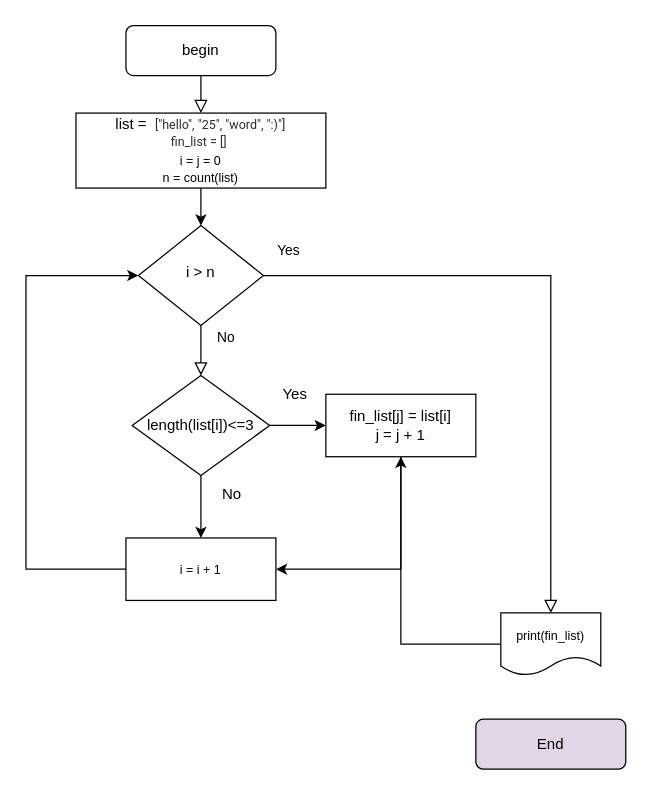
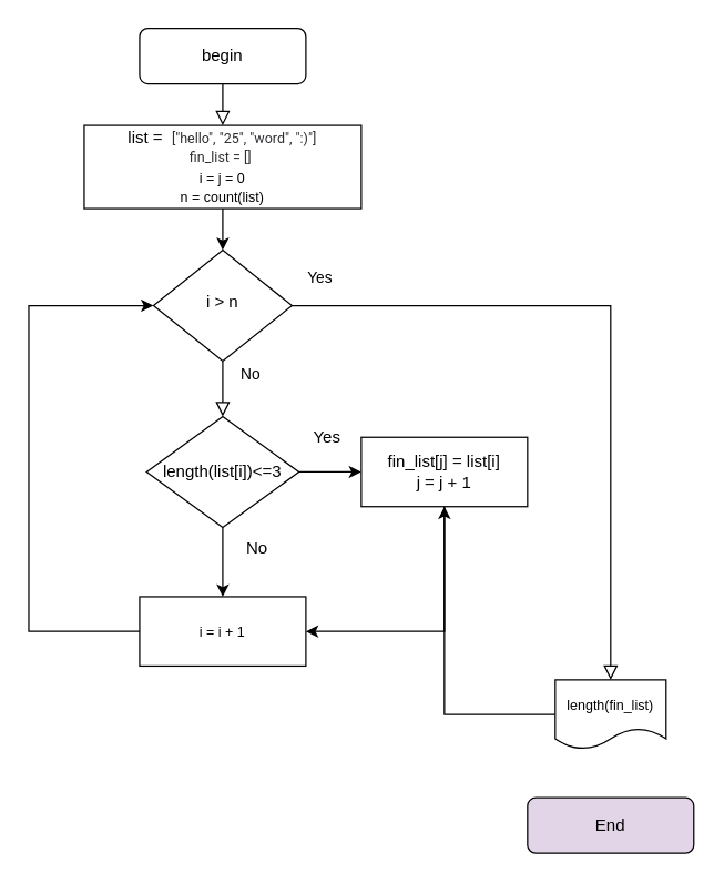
  <mxCell id="0" />
  <mxCell id="1" parent="0" />
  <mxCell id="2" value="" style="rounded=0;html=1;jettySize=auto;orthogonalLoop=1;fontSize=11;endArrow=block;endFill=0;endSize=8;strokeWidth=1;shadow=0;labelBackgroundColor=none;edgeStyle=orthogonalEdgeStyle;" parent="1" source="3" edge="1"><mxGeometry relative="1" as="geometry"><mxPoint x="160" y="90" as="targetPoint" /></mxGeometry></mxCell>
  <mxCell id="3" value="begin" style="rounded=1;whiteSpace=wrap;html=1;fontSize=12;glass=0;strokeWidth=1;shadow=0;" parent="1" vertex="1"><mxGeometry x="100" y="20" width="120" height="40" as="geometry" /></mxCell>
  <mxCell id="4" value="Yes" style="rounded=0;html=1;jettySize=auto;orthogonalLoop=1;fontSize=11;endArrow=block;endFill=0;endSize=8;strokeWidth=1;shadow=0;labelBackgroundColor=none;edgeStyle=orthogonalEdgeStyle;" parent="1" source="6" edge="1"><mxGeometry x="-1" y="92" relative="1" as="geometry"><mxPoint x="-22" y="-60" as="offset" /><mxPoint x="160" y="300" as="targetPoint" /></mxGeometry></mxCell>
  <mxCell id="5" value="No" style="edgeStyle=orthogonalEdgeStyle;rounded=0;html=1;jettySize=auto;orthogonalLoop=1;fontSize=11;endArrow=block;endFill=0;endSize=8;strokeWidth=1;shadow=0;labelBackgroundColor=none;entryX=0.5;entryY=0;entryDx=0;entryDy=0;" parent="1" source="6" edge="1" target="11"><mxGeometry x="-1" y="-58" relative="1" as="geometry"><mxPoint x="-30" y="-8" as="offset" /><mxPoint x="260" y="220" as="targetPoint" /></mxGeometry></mxCell>
  <mxCell id="6" value="i &amp;gt; n" style="rhombus;whiteSpace=wrap;html=1;shadow=0;fontFamily=Helvetica;fontSize=12;align=center;strokeWidth=1;spacing=6;spacingTop=-4;" parent="1" vertex="1"><mxGeometry x="110" y="180" width="100" height="80" as="geometry" /></mxCell>
  <mxCell id="7" value="End" style="rounded=1;whiteSpace=wrap;html=1;fontSize=12;glass=0;strokeWidth=1;shadow=0;fillColor=#e1d5e7;" parent="1" vertex="1"><mxGeometry x="380" y="575" width="120" height="40" as="geometry" /></mxCell>
  <mxCell id="8" value="" style="edgeStyle=orthogonalEdgeStyle;rounded=0;orthogonalLoop=1;jettySize=auto;html=1;fontSize=10;" parent="1" source="9" target="6" edge="1"><mxGeometry relative="1" as="geometry" /></mxCell>
  <mxCell id="9" value="&lt;font style=&quot;&quot;&gt;list =&amp;nbsp;&amp;nbsp;&lt;span style=&quot;font-size: 10px; color: rgb(44, 45, 48); font-family: Roboto, &amp;quot;San Francisco&amp;quot;, &amp;quot;Helvetica Neue&amp;quot;, Helvetica, Arial; font-style: normal; font-variant-ligatures: normal; font-variant-caps: normal; font-weight: 400; letter-spacing: normal; orphans: 2; text-align: start; text-indent: 0px; text-transform: none; widows: 2; word-spacing: 0px; -webkit-text-stroke-width: 0px; background-color: rgb(255, 255, 255); text-decoration-thickness: initial; text-decoration-style: initial; text-decoration-color: initial; float: none; display: inline !important;&quot;&gt;[&quot;hello&quot;, &quot;25&quot;, &quot;word&quot;, &quot;:)&quot;]&lt;br&gt;&lt;span&gt;fin_list = []&amp;nbsp;&lt;br&gt;&lt;/span&gt;&lt;/span&gt;&lt;span style=&quot;font-size: 10px;&quot;&gt;i = j = 0&lt;/span&gt;&lt;br&gt;&lt;span style=&quot;font-size: 10px;&quot;&gt;n = count(list)&lt;/span&gt;&lt;br&gt;&lt;/font&gt;" style="rounded=0;whiteSpace=wrap;html=1;" parent="1" vertex="1"><mxGeometry x="60" y="90" width="200" height="60" as="geometry" /></mxCell>
  <mxCell id="10" value="" style="edgeStyle=orthogonalEdgeStyle;rounded=0;orthogonalLoop=1;jettySize=auto;html=1;fontSize=10;" parent="1" source="11" target="19" edge="1"><mxGeometry relative="1" as="geometry" /></mxCell>
- <mxCell id="11" value="print(fin_list)" style="shape=document;whiteSpace=wrap;html=1;boundedLbl=1;fontSize=10;" parent="1" vertex="1"><mxGeometry x="400" y="490" width="80" height="50" as="geometry" /></mxCell>
+ <mxCell id="11" value="length(fin_list)" style="shape=document;whiteSpace=wrap;html=1;boundedLbl=1;fontSize=10;" parent="1" vertex="1"><mxGeometry x="400" y="490" width="80" height="50" as="geometry" /></mxCell>
  <mxCell id="12" value="i = i + 1" style="rounded=0;whiteSpace=wrap;html=1;fontSize=10;" parent="1" vertex="1"><mxGeometry x="100" y="430" width="120" height="50" as="geometry" /></mxCell>
  <mxCell id="13" style="edgeStyle=orthogonalEdgeStyle;rounded=0;orthogonalLoop=1;jettySize=auto;html=1;exitX=0.5;exitY=1;exitDx=0;exitDy=0;fontSize=10;" parent="1" source="12" target="12" edge="1"><mxGeometry relative="1" as="geometry" /></mxCell>
  <mxCell id="14" value="" style="endArrow=classic;html=1;rounded=0;fontSize=10;exitX=0;exitY=0.5;exitDx=0;exitDy=0;" parent="1" source="12" edge="1"><mxGeometry width="50" height="50" relative="1" as="geometry"><mxPoint x="60" y="270" as="sourcePoint" /><mxPoint x="110" y="220" as="targetPoint" /><Array as="points"><mxPoint x="20" y="455" /><mxPoint x="20" y="325" /><mxPoint x="20" y="220" /></Array></mxGeometry></mxCell>
  <mxCell id="15" value="" style="edgeStyle=orthogonalEdgeStyle;rounded=0;orthogonalLoop=1;jettySize=auto;html=1;" edge="1" parent="1" source="17" target="19"><mxGeometry relative="1" as="geometry" /></mxCell>
  <mxCell id="16" value="" style="edgeStyle=orthogonalEdgeStyle;rounded=0;orthogonalLoop=1;jettySize=auto;html=1;" edge="1" parent="1" source="17" target="12"><mxGeometry relative="1" as="geometry" /></mxCell>
  <mxCell id="17" value="length(list[i])&amp;lt;=3" style="rhombus;whiteSpace=wrap;html=1;" vertex="1" parent="1"><mxGeometry x="105" y="300" width="110" height="80" as="geometry" /></mxCell>
  <mxCell id="18" value="" style="edgeStyle=orthogonalEdgeStyle;rounded=0;orthogonalLoop=1;jettySize=auto;html=1;entryX=1;entryY=0.5;entryDx=0;entryDy=0;exitX=0.5;exitY=1;exitDx=0;exitDy=0;" edge="1" parent="1" source="19" target="12"><mxGeometry relative="1" as="geometry"><mxPoint x="260" y="440" as="targetPoint" /></mxGeometry></mxCell>
  <mxCell id="19" value="fin_list[j] = list[i]&lt;br&gt;j = j + 1" style="rounded=0;whiteSpace=wrap;html=1;" vertex="1" parent="1"><mxGeometry x="260" y="315" width="120" height="50" as="geometry" /></mxCell>
  <mxCell id="20" value="Yes" style="text;html=1;align=center;verticalAlign=middle;resizable=0;points=[];autosize=1;strokeColor=none;fillColor=none;" vertex="1" parent="1"><mxGeometry x="215" y="300" width="40" height="30" as="geometry" /></mxCell>
  <mxCell id="21" value="No" style="text;html=1;strokeColor=none;fillColor=none;align=center;verticalAlign=middle;whiteSpace=wrap;rounded=0;" vertex="1" parent="1"><mxGeometry x="155" y="380" width="60" height="30" as="geometry" /></mxCell>
